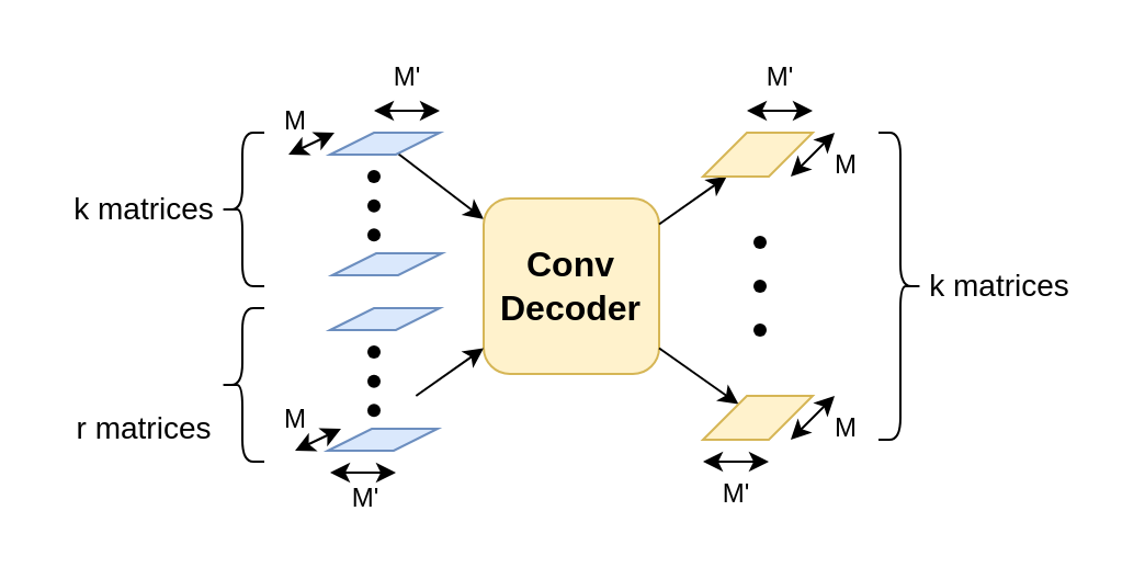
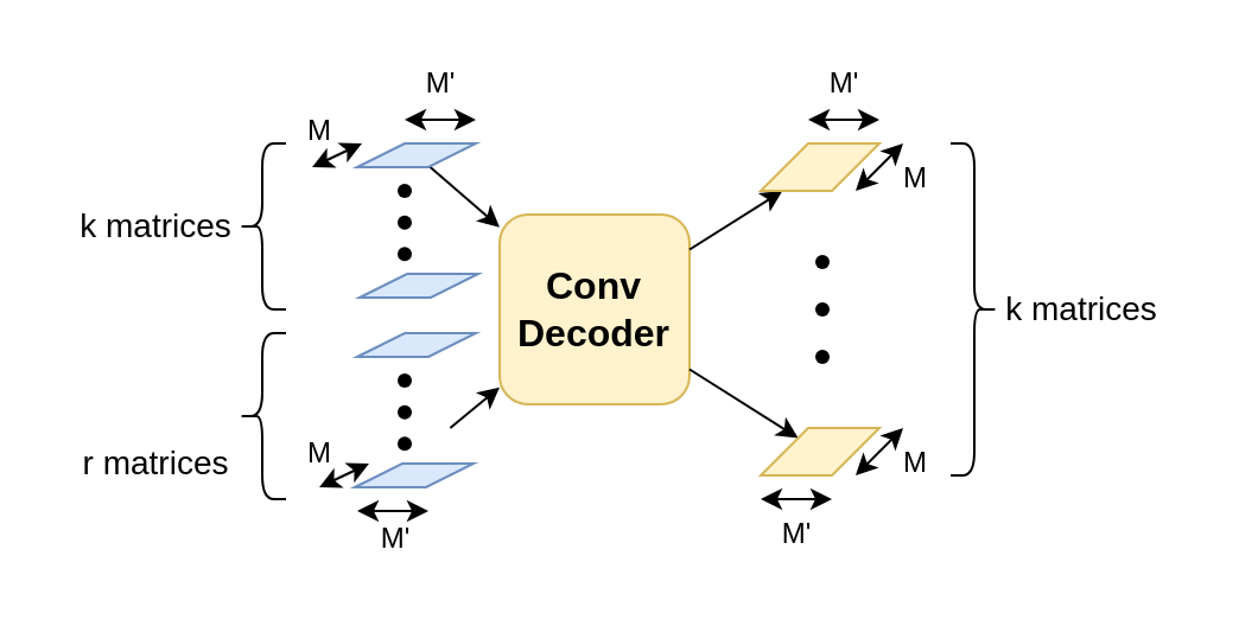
  <mxCell id="0" />
  <mxCell id="1" parent="0" />
  <mxCell id="2" value="" style="rounded=0;whiteSpace=wrap;html=1;strokeColor=none;" parent="1" vertex="1"><mxGeometry x="20" y="20" width="480" height="220" as="geometry" /></mxCell>
  <mxCell id="3" value="" style="endArrow=classic;html=1;rounded=0;" parent="1" source="37" target="4" edge="1"><mxGeometry width="50" height="50" relative="1" as="geometry"><mxPoint x="196" y="75" as="sourcePoint" /><mxPoint x="366" y="28" as="targetPoint" /></mxGeometry></mxCell>
- <mxCell id="4" value="&lt;b&gt;&lt;font style=&quot;font-size: 16px;&quot;&gt;Conv&lt;br&gt;Decoder&lt;/font&gt;&lt;/b&gt;" style="rounded=1;whiteSpace=wrap;html=1;fillColor=#fff2cc;strokeColor=#d6b656;" parent="1" vertex="1"><mxGeometry x="220" y="90" width="80" height="80" as="geometry" /></mxCell>
+ <mxCell id="4" value="&lt;b&gt;&lt;font style=&quot;font-size: 16px;&quot;&gt;Conv&lt;br&gt;Decoder&lt;/font&gt;&lt;/b&gt;" style="rounded=1;whiteSpace=wrap;html=1;fillColor=#fff2cc;strokeColor=#d6b656;" parent="1" vertex="1"><mxGeometry x="210" y="90" width="80" height="80" as="geometry" /></mxCell>
  <mxCell id="5" value="&lt;font style=&quot;font-size: 14px;&quot;&gt;k matrices&lt;/font&gt;" style="text;html=1;align=center;verticalAlign=middle;resizable=0;points=[];autosize=1;strokeColor=none;fillColor=none;" parent="1" vertex="1"><mxGeometry x="20" y="80" width="90" height="30" as="geometry" /></mxCell>
  <mxCell id="6" value="" style="endArrow=classic;html=1;rounded=0;" parent="1" source="4" target="32" edge="1"><mxGeometry width="50" height="50" relative="1" as="geometry"><mxPoint x="176" y="110" as="sourcePoint" /><mxPoint x="336" y="86.25" as="targetPoint" /></mxGeometry></mxCell>
  <mxCell id="7" value="" style="endArrow=classic;html=1;rounded=0;" parent="1" source="4" target="25" edge="1"><mxGeometry width="50" height="50" relative="1" as="geometry"><mxPoint x="316" y="161" as="sourcePoint" /><mxPoint x="336" y="173.75" as="targetPoint" /></mxGeometry></mxCell>
  <mxCell id="8" value="&lt;font style=&quot;font-size: 14px;&quot;&gt;k matrices&lt;/font&gt;" style="text;html=1;align=center;verticalAlign=middle;resizable=0;points=[];autosize=1;strokeColor=none;fillColor=none;" parent="1" vertex="1"><mxGeometry x="410" y="115" width="90" height="30" as="geometry" /></mxCell>
  <mxCell id="9" value="" style="group" parent="1" vertex="1" connectable="0"><mxGeometry x="160" y="70" width="20" height="40" as="geometry" /></mxCell>
  <mxCell id="10" value="" style="shape=waypoint;sketch=0;fillStyle=solid;size=6;pointerEvents=1;points=[];fillColor=none;resizable=0;rotatable=0;perimeter=centerPerimeter;snapToPoint=1;" parent="9" vertex="1"><mxGeometry width="20" height="20" as="geometry" /></mxCell>
  <mxCell id="11" value="" style="shape=waypoint;sketch=0;fillStyle=solid;size=6;pointerEvents=1;points=[];fillColor=none;resizable=0;rotatable=0;perimeter=centerPerimeter;snapToPoint=1;" parent="9" vertex="1"><mxGeometry y="13.333" width="20" height="20" as="geometry" /></mxCell>
  <mxCell id="12" value="" style="shape=waypoint;sketch=0;fillStyle=solid;size=6;pointerEvents=1;points=[];fillColor=none;resizable=0;rotatable=0;perimeter=centerPerimeter;snapToPoint=1;" parent="9" vertex="1"><mxGeometry y="26.667" width="20" height="20" as="geometry" /></mxCell>
  <mxCell id="13" value="" style="group" parent="1" vertex="1" connectable="0"><mxGeometry x="336" y="100" width="20" height="60" as="geometry" /></mxCell>
  <mxCell id="14" value="" style="shape=waypoint;sketch=0;fillStyle=solid;size=6;pointerEvents=1;points=[];fillColor=none;resizable=0;rotatable=0;perimeter=centerPerimeter;snapToPoint=1;" parent="13" vertex="1"><mxGeometry width="20" height="20" as="geometry" /></mxCell>
  <mxCell id="15" value="" style="shape=waypoint;sketch=0;fillStyle=solid;size=6;pointerEvents=1;points=[];fillColor=none;resizable=0;rotatable=0;perimeter=centerPerimeter;snapToPoint=1;" parent="13" vertex="1"><mxGeometry y="20" width="20" height="20" as="geometry" /></mxCell>
  <mxCell id="16" value="" style="shape=waypoint;sketch=0;fillStyle=solid;size=6;pointerEvents=1;points=[];fillColor=none;resizable=0;rotatable=0;perimeter=centerPerimeter;snapToPoint=1;" parent="13" vertex="1"><mxGeometry y="40" width="20" height="20" as="geometry" /></mxCell>
  <mxCell id="17" value="" style="shape=curlyBracket;whiteSpace=wrap;html=1;rounded=1;labelPosition=left;verticalLabelPosition=middle;align=right;verticalAlign=middle;" parent="1" vertex="1"><mxGeometry x="100" y="60" width="20" height="70" as="geometry" /></mxCell>
  <mxCell id="18" value="" style="shape=curlyBracket;whiteSpace=wrap;html=1;rounded=1;flipH=1;labelPosition=right;verticalLabelPosition=middle;align=left;verticalAlign=middle;" parent="1" vertex="1"><mxGeometry x="400" y="60" width="20" height="140" as="geometry" /></mxCell>
  <mxCell id="19" value="" style="endArrow=classic;html=1;rounded=0;" parent="1" target="4" edge="1"><mxGeometry width="50" height="50" relative="1" as="geometry"><mxPoint x="189.167" y="180" as="sourcePoint" /><mxPoint x="300" y="230" as="targetPoint" /></mxGeometry></mxCell>
  <mxCell id="20" value="M" style="text;html=1;align=center;verticalAlign=middle;resizable=0;points=[];autosize=1;strokeColor=none;fillColor=none;" parent="1" vertex="1"><mxGeometry x="119" y="176" width="30" height="30" as="geometry" /></mxCell>
  <mxCell id="21" value="" style="endArrow=classic;startArrow=classic;html=1;rounded=0;" parent="1" edge="1"><mxGeometry width="50" height="50" relative="1" as="geometry"><mxPoint x="180" y="215" as="sourcePoint" /><mxPoint x="150" y="215" as="targetPoint" /></mxGeometry></mxCell>
  <mxCell id="22" value="M'" style="text;html=1;align=center;verticalAlign=middle;resizable=0;points=[];autosize=1;strokeColor=none;fillColor=none;" parent="1" vertex="1"><mxGeometry x="146" y="212" width="40" height="30" as="geometry" /></mxCell>
  <mxCell id="23" value="" style="group" parent="1" vertex="1" connectable="0"><mxGeometry x="320" y="180" width="80" height="60" as="geometry" /></mxCell>
  <mxCell id="24" value="" style="endArrow=classic;startArrow=classic;html=1;rounded=0;" parent="23" edge="1"><mxGeometry width="50" height="50" relative="1" as="geometry"><mxPoint x="60" as="sourcePoint" /><mxPoint x="40" y="20" as="targetPoint" /></mxGeometry></mxCell>
  <mxCell id="25" value="" style="shape=parallelogram;perimeter=parallelogramPerimeter;whiteSpace=wrap;html=1;fixedSize=1;fillColor=#fff2cc;strokeColor=#d6b656;" parent="23" vertex="1"><mxGeometry width="50" height="20" as="geometry" /></mxCell>
  <mxCell id="26" value="" style="endArrow=classic;startArrow=classic;html=1;rounded=0;" parent="23" edge="1"><mxGeometry width="50" height="50" relative="1" as="geometry"><mxPoint x="30" y="30" as="sourcePoint" /><mxPoint y="30" as="targetPoint" /></mxGeometry></mxCell>
  <mxCell id="27" value="M'" style="text;html=1;align=center;verticalAlign=middle;resizable=0;points=[];autosize=1;strokeColor=none;fillColor=none;" parent="23" vertex="1"><mxGeometry x="-5" y="30" width="40" height="30" as="geometry" /></mxCell>
  <mxCell id="28" value="M" style="text;html=1;align=center;verticalAlign=middle;resizable=0;points=[];autosize=1;strokeColor=none;fillColor=none;" parent="23" vertex="1"><mxGeometry x="50" width="30" height="30" as="geometry" /></mxCell>
  <mxCell id="29" value="" style="group" parent="1" vertex="1" connectable="0"><mxGeometry x="320" y="20" width="80" height="70" as="geometry" /></mxCell>
  <mxCell id="30" value="" style="endArrow=classic;startArrow=classic;html=1;rounded=0;" parent="29" edge="1"><mxGeometry width="50" height="50" relative="1" as="geometry"><mxPoint x="60" y="40" as="sourcePoint" /><mxPoint x="40" y="60" as="targetPoint" /></mxGeometry></mxCell>
  <mxCell id="31" value="M" style="text;html=1;align=center;verticalAlign=middle;resizable=0;points=[];autosize=1;strokeColor=none;fillColor=none;" parent="29" vertex="1"><mxGeometry x="50" y="40" width="30" height="30" as="geometry" /></mxCell>
  <mxCell id="32" value="" style="shape=parallelogram;perimeter=parallelogramPerimeter;whiteSpace=wrap;html=1;fixedSize=1;fillColor=#fff2cc;strokeColor=#d6b656;" parent="29" vertex="1"><mxGeometry y="40" width="50" height="20" as="geometry" /></mxCell>
  <mxCell id="33" value="" style="endArrow=classic;startArrow=classic;html=1;rounded=0;" parent="29" edge="1"><mxGeometry width="50" height="50" relative="1" as="geometry"><mxPoint x="50" y="30" as="sourcePoint" /><mxPoint x="20" y="30" as="targetPoint" /></mxGeometry></mxCell>
  <mxCell id="34" value="M'" style="text;html=1;align=center;verticalAlign=middle;resizable=0;points=[];autosize=1;strokeColor=none;fillColor=none;" parent="29" vertex="1"><mxGeometry x="15" width="40" height="30" as="geometry" /></mxCell>
  <mxCell id="35" value="" style="endArrow=classic;startArrow=classic;html=1;rounded=0;" parent="1" edge="1"><mxGeometry width="50" height="50" relative="1" as="geometry"><mxPoint x="152" y="60" as="sourcePoint" /><mxPoint x="131" y="70" as="targetPoint" /></mxGeometry></mxCell>
  <mxCell id="36" value="M" style="text;html=1;align=center;verticalAlign=middle;resizable=0;points=[];autosize=1;strokeColor=none;fillColor=none;" parent="1" vertex="1"><mxGeometry x="119" y="40" width="30" height="30" as="geometry" /></mxCell>
  <mxCell id="37" value="" style="shape=parallelogram;perimeter=parallelogramPerimeter;whiteSpace=wrap;html=1;fixedSize=1;fillColor=#dae8fc;strokeColor=#6c8ebf;" parent="1" vertex="1"><mxGeometry x="150" y="60" width="50" height="10" as="geometry" /></mxCell>
  <mxCell id="38" value="" style="endArrow=classic;startArrow=classic;html=1;rounded=0;" parent="1" edge="1"><mxGeometry width="50" height="50" relative="1" as="geometry"><mxPoint x="200" y="50" as="sourcePoint" /><mxPoint x="170" y="50" as="targetPoint" /></mxGeometry></mxCell>
  <mxCell id="39" value="M'" style="text;html=1;align=center;verticalAlign=middle;resizable=0;points=[];autosize=1;strokeColor=none;fillColor=none;" parent="1" vertex="1"><mxGeometry x="165" y="20" width="40" height="30" as="geometry" /></mxCell>
  <mxCell id="40" value="" style="shape=parallelogram;perimeter=parallelogramPerimeter;whiteSpace=wrap;html=1;fixedSize=1;fillColor=#dae8fc;strokeColor=#6c8ebf;" parent="1" vertex="1"><mxGeometry x="151" y="115" width="50" height="10" as="geometry" /></mxCell>
  <mxCell id="41" value="&lt;font style=&quot;font-size: 14px;&quot;&gt;r matrices&lt;/font&gt;" style="text;html=1;align=center;verticalAlign=middle;resizable=0;points=[];autosize=1;strokeColor=none;fillColor=none;" parent="1" vertex="1"><mxGeometry x="25" y="180" width="80" height="30" as="geometry" /></mxCell>
  <mxCell id="42" value="" style="shape=curlyBracket;whiteSpace=wrap;html=1;rounded=1;labelPosition=left;verticalLabelPosition=middle;align=right;verticalAlign=middle;" parent="1" vertex="1"><mxGeometry x="100" y="140" width="20" height="70" as="geometry" /></mxCell>
  <mxCell id="43" value="" style="shape=parallelogram;perimeter=parallelogramPerimeter;whiteSpace=wrap;html=1;fixedSize=1;fillColor=#dae8fc;strokeColor=#6c8ebf;" parent="1" vertex="1"><mxGeometry x="150" y="140" width="50" height="10" as="geometry" /></mxCell>
  <mxCell id="44" value="" style="group" parent="1" vertex="1" connectable="0"><mxGeometry x="160" y="150" width="20" height="40" as="geometry" /></mxCell>
  <mxCell id="45" value="" style="shape=waypoint;sketch=0;fillStyle=solid;size=6;pointerEvents=1;points=[];fillColor=none;resizable=0;rotatable=0;perimeter=centerPerimeter;snapToPoint=1;" parent="44" vertex="1"><mxGeometry width="20" height="20" as="geometry" /></mxCell>
  <mxCell id="46" value="" style="shape=waypoint;sketch=0;fillStyle=solid;size=6;pointerEvents=1;points=[];fillColor=none;resizable=0;rotatable=0;perimeter=centerPerimeter;snapToPoint=1;" parent="44" vertex="1"><mxGeometry y="13.333" width="20" height="20" as="geometry" /></mxCell>
  <mxCell id="47" value="" style="shape=waypoint;sketch=0;fillStyle=solid;size=6;pointerEvents=1;points=[];fillColor=none;resizable=0;rotatable=0;perimeter=centerPerimeter;snapToPoint=1;" parent="44" vertex="1"><mxGeometry y="26.667" width="20" height="20" as="geometry" /></mxCell>
  <mxCell id="48" value="" style="shape=parallelogram;perimeter=parallelogramPerimeter;whiteSpace=wrap;html=1;fixedSize=1;fillColor=#dae8fc;strokeColor=#6c8ebf;" parent="1" vertex="1"><mxGeometry x="149" y="195" width="50" height="10" as="geometry" /></mxCell>
  <mxCell id="49" value="" style="endArrow=classic;startArrow=classic;html=1;rounded=0;" parent="1" edge="1"><mxGeometry width="50" height="50" relative="1" as="geometry"><mxPoint x="155" y="195" as="sourcePoint" /><mxPoint x="134" y="205" as="targetPoint" /></mxGeometry></mxCell>
